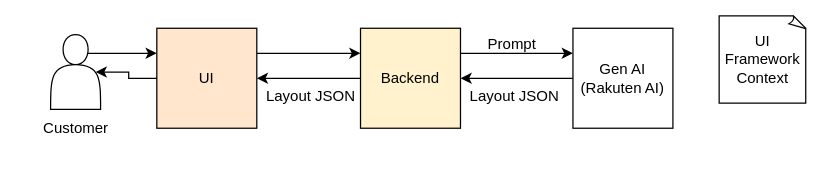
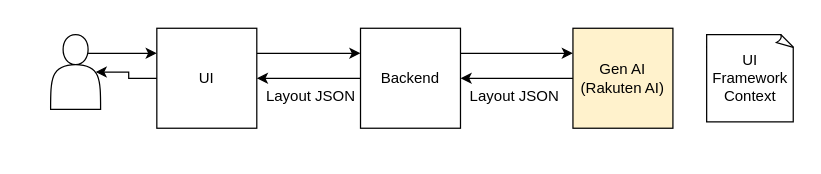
  <mxCell id="0" />
  <mxCell id="1" parent="0" />
  <mxCell id="2" style="edgeStyle=orthogonalEdgeStyle;rounded=0;orthogonalLoop=1;jettySize=auto;html=1;exitX=0.75;exitY=0.25;exitDx=0;exitDy=0;exitPerimeter=0;entryX=0;entryY=0.25;entryDx=0;entryDy=0;" edge="1" parent="1" source="3" target="5"><mxGeometry relative="1" as="geometry" /></mxCell>
  <mxCell id="3" value="" style="shape=actor;whiteSpace=wrap;html=1;" vertex="1" parent="1"><mxGeometry x="40" y="27" width="40" height="60" as="geometry" /></mxCell>
  <mxCell id="4" style="edgeStyle=orthogonalEdgeStyle;rounded=0;orthogonalLoop=1;jettySize=auto;html=1;exitX=1;exitY=0.25;exitDx=0;exitDy=0;entryX=0;entryY=0.25;entryDx=0;entryDy=0;" edge="1" parent="1" source="5" target="8"><mxGeometry relative="1" as="geometry" /></mxCell>
- <mxCell id="5" value="UI" style="whiteSpace=wrap;html=1;aspect=fixed;fillColor=#ffe6cc;" vertex="1" parent="1"><mxGeometry x="125" y="22" width="80" height="80" as="geometry" /></mxCell>
+ <mxCell id="5" value="UI" style="whiteSpace=wrap;html=1;aspect=fixed;" vertex="1" parent="1"><mxGeometry x="125" y="22" width="80" height="80" as="geometry" /></mxCell>
  <mxCell id="6" style="edgeStyle=orthogonalEdgeStyle;rounded=0;orthogonalLoop=1;jettySize=auto;html=1;exitX=1;exitY=0.25;exitDx=0;exitDy=0;entryX=0;entryY=0.25;entryDx=0;entryDy=0;" edge="1" parent="1" source="8" target="10"><mxGeometry relative="1" as="geometry" /></mxCell>
  <mxCell id="7" style="edgeStyle=orthogonalEdgeStyle;rounded=0;orthogonalLoop=1;jettySize=auto;html=1;exitX=0;exitY=0.5;exitDx=0;exitDy=0;entryX=1;entryY=0.5;entryDx=0;entryDy=0;" edge="1" parent="1" source="8" target="5"><mxGeometry relative="1" as="geometry" /></mxCell>
- <mxCell id="8" value="Backend" style="whiteSpace=wrap;html=1;aspect=fixed;fillColor=#fff2cc;" vertex="1" parent="1"><mxGeometry x="288" y="22" width="80" height="80" as="geometry" /></mxCell>
+ <mxCell id="8" value="Backend" style="whiteSpace=wrap;html=1;aspect=fixed;" vertex="1" parent="1"><mxGeometry x="288" y="22" width="80" height="80" as="geometry" /></mxCell>
  <mxCell id="9" style="edgeStyle=orthogonalEdgeStyle;rounded=0;orthogonalLoop=1;jettySize=auto;html=1;exitX=0;exitY=0.5;exitDx=0;exitDy=0;entryX=1;entryY=0.5;entryDx=0;entryDy=0;" edge="1" parent="1" source="10" target="8"><mxGeometry relative="1" as="geometry" /></mxCell>
- <mxCell id="10" value="Gen AI&lt;div&gt;(Rakuten AI)&lt;/div&gt;" style="whiteSpace=wrap;html=1;aspect=fixed;" vertex="1" parent="1"><mxGeometry x="458" y="22" width="80" height="80" as="geometry" /></mxCell>
- <mxCell id="11" value="UI Framework Context" style="whiteSpace=wrap;html=1;shape=mxgraph.basic.document" vertex="1" parent="1"><mxGeometry x="575" y="12" width="70" height="70" as="geometry" /></mxCell>
+ <mxCell id="10" value="Gen AI&lt;div&gt;(Rakuten AI)&lt;/div&gt;" style="whiteSpace=wrap;html=1;aspect=fixed;fillColor=#fff2cc;" vertex="1" parent="1"><mxGeometry x="458" y="22" width="80" height="80" as="geometry" /></mxCell>
+ <mxCell id="11" value="UI Framework Context" style="whiteSpace=wrap;html=1;shape=mxgraph.basic.document" vertex="1" parent="1"><mxGeometry x="565" y="27" width="70" height="70" as="geometry" /></mxCell>
  <mxCell id="12" style="edgeStyle=orthogonalEdgeStyle;rounded=0;orthogonalLoop=1;jettySize=auto;html=1;exitX=0;exitY=0.5;exitDx=0;exitDy=0;entryX=0.9;entryY=0.5;entryDx=0;entryDy=0;entryPerimeter=0;" edge="1" parent="1" source="5" target="3"><mxGeometry relative="1" as="geometry" /></mxCell>
- <mxCell id="13" value="Prompt" style="text;html=1;align=center;verticalAlign=middle;resizable=0;points=[];autosize=1;strokeColor=none;fillColor=none;" vertex="1" parent="1"><mxGeometry x="379" y="20" width="60" height="30" as="geometry" /></mxCell>
  <mxCell id="14" value="Layout JSON" style="text;html=1;align=center;verticalAlign=middle;resizable=0;points=[];autosize=1;strokeColor=none;fillColor=none;" vertex="1" parent="1"><mxGeometry x="366" y="62" width="90" height="30" as="geometry" /></mxCell>
  <mxCell id="15" value="Layout JSON" style="text;html=1;align=center;verticalAlign=middle;resizable=0;points=[];autosize=1;strokeColor=none;fillColor=none;" vertex="1" parent="1"><mxGeometry x="203" y="62" width="90" height="30" as="geometry" /></mxCell>
- <mxCell id="16" value="Customer" style="text;html=1;align=center;verticalAlign=middle;resizable=0;points=[];autosize=1;strokeColor=none;fillColor=none;" vertex="1" parent="1"><mxGeometry x="20" y="87" width="80" height="30" as="geometry" /></mxCell>
